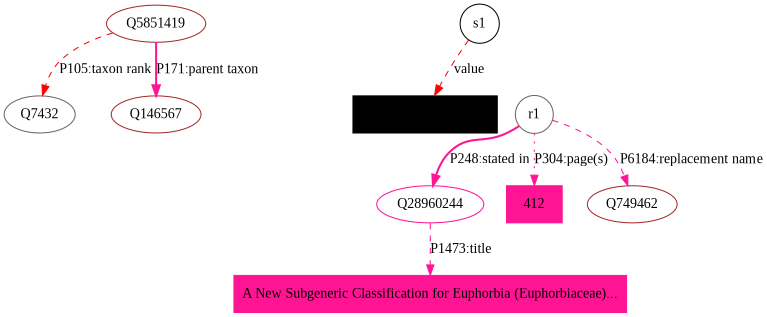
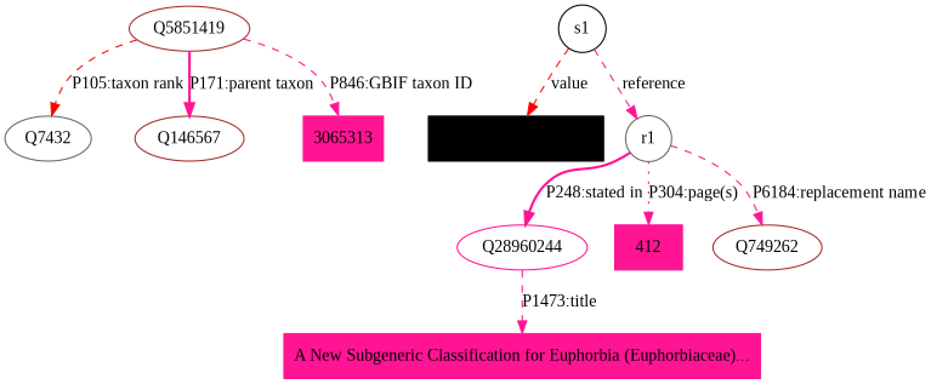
  digraph {
    fontname="Liberation Serif"
    rankdir=TB
    node [color=deeppink fontname="Liberation Serif"]
    edge [color=deeppink fontname="Liberation Serif" style=dashed]
    n1 [color=brown label=Q5851419]
    n2 [color=gray40 label=Q7432]
    n3 [color=brown label=Q146567]
+   n4 [label=3065313 shape=rectangle style=filled]
    s1 [color=black shape=circle]
    n6 [color=black label="Euphorbia bicompacta" shape=rectangle style=filled]
    r1 [color=gray40 shape=circle]
    n8 [label=Q28960244]
    n9 [label=412 shape=rectangle style=filled]
-   n10 [color=brown label=Q749462]
+   n10 [color=brown label=Q749262]
    n11 [label="A New Subgeneric Classification for Euphorbia (Euphorbiaceae)..." shape=rectangle style=filled]
    n1 -> n2 [color=red label="P105:taxon rank"]
    n1 -> n3 [label="P171:parent taxon" style=bold]
+   n1 -> n4 [label="P846:GBIF taxon ID"]
    s1 -> n6 [color=red label=value]
+   s1 -> r1 [label=reference]
    r1 -> n8 [label="P248:stated in" style=bold]
    r1 -> n9 [label="P304:page(s)" style=dotted]
    r1 -> n10 [label="P6184:replacement name"]
    n8 -> n11 [label="P1473:title"]
  }
